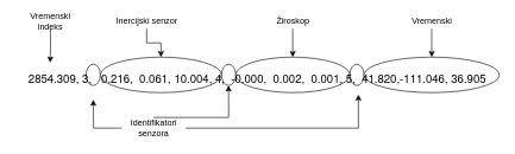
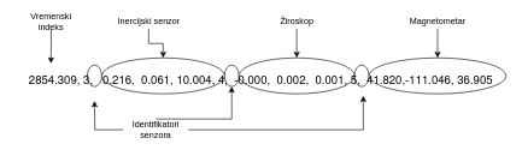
  <mxCell id="0" />
  <mxCell id="1" parent="0" />
  <mxCell id="2" value="" style="ellipse;whiteSpace=wrap;html=1;" vertex="1" parent="1"><mxGeometry x="120" y="90" width="20" height="30" as="geometry" /></mxCell>
  <mxCell id="3" style="edgeStyle=orthogonalEdgeStyle;rounded=0;orthogonalLoop=1;jettySize=auto;html=1;exitX=0.5;exitY=1;exitDx=0;exitDy=0;entryX=0.073;entryY=-0.054;entryDx=0;entryDy=0;entryPerimeter=0;" edge="1" parent="1" source="4" target="20"><mxGeometry relative="1" as="geometry" /></mxCell>
  <mxCell id="4" value="&lt;div align=&quot;center&quot;&gt;Vremenski indeks&lt;/div&gt;" style="text;html=1;strokeColor=none;fillColor=none;align=center;verticalAlign=middle;whiteSpace=wrap;rounded=0;" vertex="1" parent="1"><mxGeometry x="30" y="20" width="80" height="20" as="geometry" /></mxCell>
  <mxCell id="5" style="edgeStyle=orthogonalEdgeStyle;rounded=0;orthogonalLoop=1;jettySize=auto;html=1;exitX=0;exitY=0.5;exitDx=0;exitDy=0;" edge="1" parent="1" source="8"><mxGeometry relative="1" as="geometry"><mxPoint x="130" y="140" as="targetPoint" /></mxGeometry></mxCell>
  <mxCell id="6" style="edgeStyle=orthogonalEdgeStyle;rounded=0;orthogonalLoop=1;jettySize=auto;html=1;exitX=0.5;exitY=0;exitDx=0;exitDy=0;entryX=0.441;entryY=0.75;entryDx=0;entryDy=0;entryPerimeter=0;" edge="1" parent="1" source="8" target="20"><mxGeometry relative="1" as="geometry"><Array as="points"><mxPoint x="320" y="150" /><mxPoint x="320" y="140" /></Array></mxGeometry></mxCell>
  <mxCell id="7" style="edgeStyle=orthogonalEdgeStyle;rounded=0;orthogonalLoop=1;jettySize=auto;html=1;exitX=1;exitY=0.5;exitDx=0;exitDy=0;entryX=0.709;entryY=1.069;entryDx=0;entryDy=0;entryPerimeter=0;" edge="1" parent="1" source="8" target="20"><mxGeometry relative="1" as="geometry" /></mxCell>
  <mxCell id="8" value="Identifikatori senzora" style="text;html=1;strokeColor=none;fillColor=none;align=center;verticalAlign=middle;whiteSpace=wrap;rounded=0;" vertex="1" parent="1"><mxGeometry x="170" y="165" width="90" height="30" as="geometry" /></mxCell>
  <mxCell id="9" value="" style="edgeStyle=orthogonalEdgeStyle;rounded=0;orthogonalLoop=1;jettySize=auto;html=1;" edge="1" parent="1" source="10" target="17"><mxGeometry relative="1" as="geometry" /></mxCell>
  <mxCell id="10" value="Inercijski senzor" style="text;html=1;align=center;verticalAlign=middle;resizable=0;points=[];autosize=1;strokeColor=none;" vertex="1" parent="1"><mxGeometry x="155" y="20" width="100" height="20" as="geometry" /></mxCell>
  <mxCell id="11" value="" style="edgeStyle=orthogonalEdgeStyle;rounded=0;orthogonalLoop=1;jettySize=auto;html=1;" edge="1" parent="1" source="12" target="18"><mxGeometry relative="1" as="geometry" /></mxCell>
  <mxCell id="12" value="Žiroskop" style="text;html=1;align=center;verticalAlign=middle;resizable=0;points=[];autosize=1;strokeColor=none;" vertex="1" parent="1"><mxGeometry x="380" y="20" width="60" height="20" as="geometry" /></mxCell>
  <mxCell id="13" value="" style="edgeStyle=orthogonalEdgeStyle;rounded=0;orthogonalLoop=1;jettySize=auto;html=1;" edge="1" parent="1" source="14" target="19"><mxGeometry relative="1" as="geometry" /></mxCell>
- <mxCell id="14" value="Vremenski" style="text;html=1;align=center;verticalAlign=middle;resizable=0;points=[];autosize=1;strokeColor=none;" vertex="1" parent="1"><mxGeometry x="560" y="20" width="90" height="20" as="geometry" /></mxCell>
+ <mxCell id="14" value="Magnetometar" style="text;html=1;align=center;verticalAlign=middle;resizable=0;points=[];autosize=1;strokeColor=none;" vertex="1" parent="1"><mxGeometry x="560" y="20" width="90" height="20" as="geometry" /></mxCell>
  <mxCell id="15" value="" style="ellipse;whiteSpace=wrap;html=1;" vertex="1" parent="1"><mxGeometry x="310" y="90" width="20" height="30" as="geometry" /></mxCell>
  <mxCell id="16" value="" style="ellipse;whiteSpace=wrap;html=1;" vertex="1" parent="1"><mxGeometry x="490" y="90" width="20" height="30" as="geometry" /></mxCell>
  <mxCell id="17" value="" style="ellipse;whiteSpace=wrap;html=1;" vertex="1" parent="1"><mxGeometry x="140" y="80" width="170" height="50" as="geometry" /></mxCell>
  <mxCell id="18" value="" style="ellipse;whiteSpace=wrap;html=1;" vertex="1" parent="1"><mxGeometry x="330" y="80" width="160" height="50" as="geometry" /></mxCell>
  <mxCell id="19" value="" style="ellipse;whiteSpace=wrap;html=1;" vertex="1" parent="1"><mxGeometry x="510" y="80" width="190" height="50" as="geometry" /></mxCell>
  <mxCell id="20" value="&lt;pre&gt;&lt;span style=&quot;background-color: transparent&quot;&gt;&lt;span class=&quot;md-plain md-expand&quot; style=&quot;box-sizing: border-box ; font-family: &amp;#34;helvetica neue&amp;#34; , &amp;#34;helvetica&amp;#34; , &amp;#34;arial&amp;#34; , sans-serif ; font-size: 16px ; font-style: normal ; font-weight: 400 ; letter-spacing: normal ; text-indent: 0px ; text-transform: none ; word-spacing: 0px&quot;&gt;2854.309, 3,   0.216,  0.061, 10.004, 4,  -0.000,  0.002,  0.001, 5,  41.820,-111.046, 36.905&lt;/span&gt;&lt;span class=&quot;md-softbreak md-expand&quot; style=&quot;box-sizing: border-box ; font-family: &amp;#34;helvetica neue&amp;#34; , &amp;#34;helvetica&amp;#34; , &amp;#34;arial&amp;#34; , sans-serif ; font-size: 16px ; font-style: normal ; font-weight: 400 ; letter-spacing: normal ; text-indent: 0px ; text-transform: none ; word-spacing: 0px&quot;&gt;&lt;/span&gt;&lt;/span&gt;&lt;/pre&gt;&lt;pre&gt;&lt;span style=&quot;background-color: rgb(255 , 255 , 255)&quot;&gt;&lt;span class=&quot;md-softbreak md-expand&quot; style=&quot;box-sizing: border-box ; color: rgb(184 , 191 , 198) ; font-family: &amp;#34;helvetica neue&amp;#34; , &amp;#34;helvetica&amp;#34; , &amp;#34;arial&amp;#34; , sans-serif ; font-size: 16px ; font-style: normal ; font-weight: 400 ; letter-spacing: normal ; text-indent: 0px ; text-transform: none ; word-spacing: 0px&quot;&gt;&lt;/span&gt;&lt;/span&gt;&lt;/pre&gt;" style="text;html=1;align=center;verticalAlign=middle;resizable=0;points=[];autosize=1;" vertex="1" parent="1"><mxGeometry x="20" y="90" width="680" height="40" as="geometry" /></mxCell>
